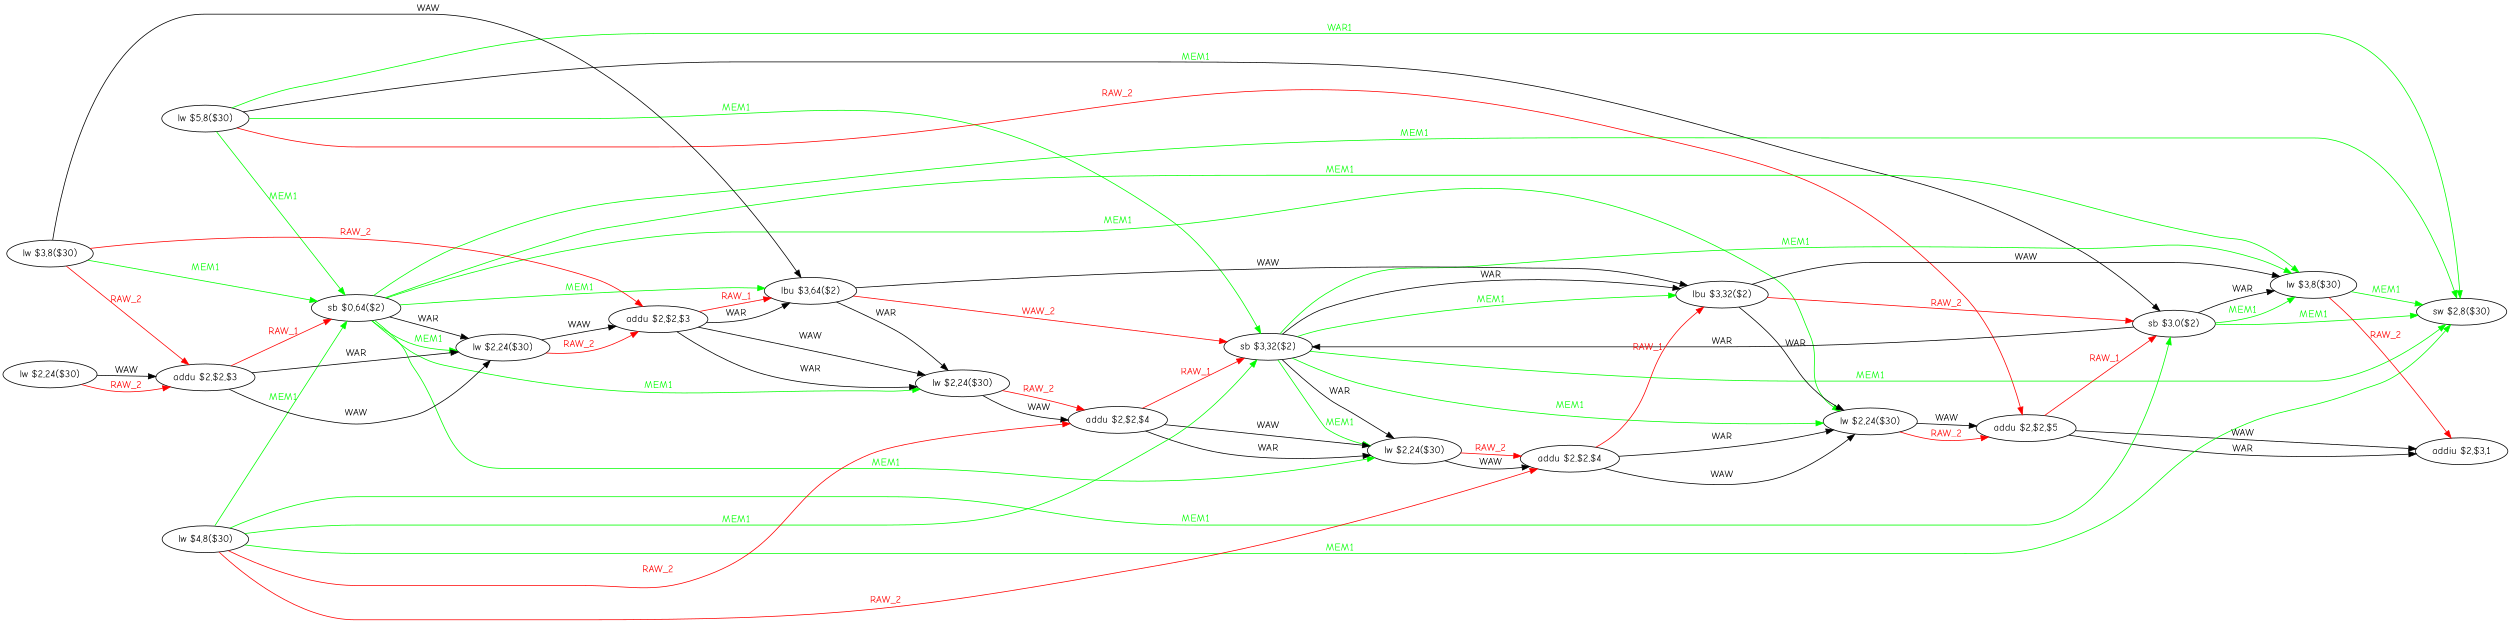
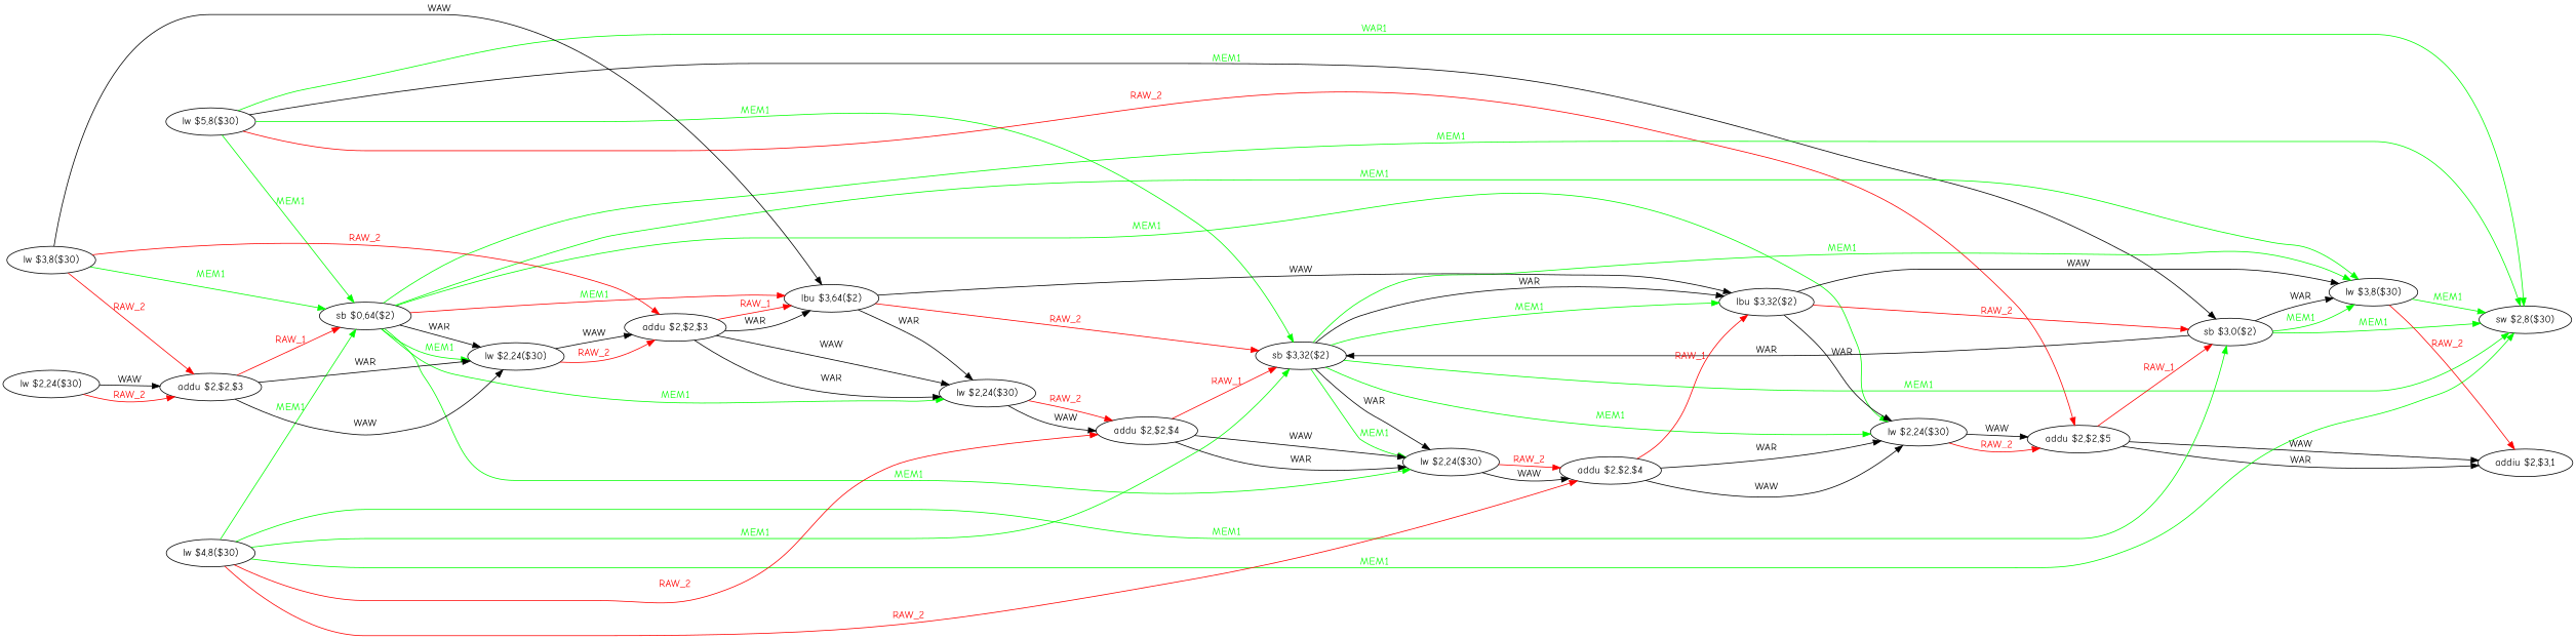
  digraph {
    fontname="Comic Neue"
    rankdir=LR
    node [fontname="Comic Neue" shape=ellipse]
    edge [fontname="Comic Neue"]
    n1 [label="lw $5,8($30)"]
    n2 [label="sb $0,64($2)"]
    n3 [label="sb $3,32($2)"]
    n4 [label="addu $2,$2,$5"]
    n5 [label="sb $3,0($2)"]
    n6 [label="sw $2,8($30)"]
    n7 [label="lw $2,24($30)"]
    n8 [label="lbu $3,64($2)"]
    n9 [label="lw $2,24($30)"]
    n10 [label="lw $2,24($30)"]
    n11 [label="lw $2,24($30)"]
    n12 [label="lw $3,8($30)"]
    n13 [label="lbu $3,32($2)"]
    n14 [label="addiu $2,$3,1"]
    n15 [label="addu $2,$2,$3"]
    n16 [label="addu $2,$2,$4"]
    n17 [label="addu $2,$2,$4"]
    n18 [label="lw $4,8($30)"]
    n19 [label="lw $3,8($30)"]
    n20 [label="addu $2,$2,$3"]
    n21 [label="lw $2,24($30)"]
    n1 -> n2 [color=green fontcolor=green label=MEM1]
    n1 -> n3 [color=green fontcolor=green label=MEM1]
    n1 -> n4 [color=red fontcolor=red label=RAW_2]
    n1 -> n5 [color=black fontcolor=green label=MEM1]
    n1 -> n6 [color=green fontcolor=green label=WAR1]
    n2 -> n6 [color=green fontcolor=green label=MEM1]
    n2 -> n7 [label=WAR]
    n2 -> n7 [color=green fontcolor=green label=MEM1]
-   n2 -> n8 [color=green fontcolor=green label=MEM1]
+   n2 -> n8 [color=red fontcolor=green label=MEM1]
    n2 -> n9 [color=green fontcolor=green label=MEM1]
    n2 -> n10 [color=green fontcolor=green label=MEM1]
    n2 -> n11 [color=green fontcolor=green label=MEM1]
    n2 -> n12 [color=green fontcolor=green label=MEM1]
    n3 -> n6 [color=green fontcolor=green label=MEM1]
    n3 -> n10 [label=WAR]
    n3 -> n10 [color=green fontcolor=green label=MEM1]
    n3 -> n11 [color=green fontcolor=green label=MEM1]
    n3 -> n12 [color=green fontcolor=green label=MEM1]
    n3 -> n13 [label=WAR]
    n3 -> n13 [color=green fontcolor=green label=MEM1]
    n4 -> n5 [color=red fontcolor=red label=RAW_1]
    n4 -> n14 [label=WAW]
    n4 -> n14 [label=WAR]
    n5 -> n3 [label=WAR]
    n5 -> n6 [color=green fontcolor=green label=MEM1]
    n5 -> n12 [label=WAR]
    n5 -> n12 [color=green fontcolor=green label=MEM1]
    n7 -> n15 [label=WAW]
    n7 -> n15 [color=red fontcolor=red label=RAW_2]
-   n8 -> n3 [color=red fontcolor=red label=WAW_2]
+   n8 -> n3 [color=red fontcolor=red label=RAW_2]
    n8 -> n9 [label=WAR]
    n8 -> n13 [label=WAW]
    n9 -> n16 [label=WAW]
    n9 -> n16 [color=red fontcolor=red label=RAW_2]
    n10 -> n17 [label=WAW]
    n10 -> n17 [color=red fontcolor=red label=RAW_2]
    n11 -> n4 [label=WAW]
    n11 -> n4 [color=red fontcolor=red label=RAW_2]
    n12 -> n6 [color=green fontcolor=green label=MEM1]
    n12 -> n14 [color=red fontcolor=red label=RAW_2]
    n13 -> n5 [color=red fontcolor=red label=RAW_2]
    n13 -> n11 [label=WAR]
    n13 -> n12 [label=WAW]
    n15 -> n8 [label=WAR]
    n15 -> n8 [color=red fontcolor=red label=RAW_1]
    n15 -> n9 [label=WAW]
    n15 -> n9 [label=WAR]
    n16 -> n3 [color=red fontcolor=red label=RAW_1]
    n16 -> n10 [label=WAW]
    n16 -> n10 [label=WAR]
    n17 -> n11 [label=WAW]
    n17 -> n11 [label=WAR]
    n17 -> n13 [color=red fontcolor=red label=RAW_1]
    n18 -> n2 [color=green fontcolor=green label=MEM1]
    n18 -> n3 [color=green fontcolor=green label=MEM1]
    n18 -> n5 [color=green fontcolor=green label=MEM1]
    n18 -> n6 [color=green fontcolor=green label=MEM1]
    n18 -> n16 [color=red fontcolor=red label=RAW_2]
    n18 -> n17 [color=red fontcolor=red label=RAW_2]
    n19 -> n2 [color=green fontcolor=green label=MEM1]
    n19 -> n8 [label=WAW]
    n19 -> n15 [color=red fontcolor=red label=RAW_2]
    n19 -> n20 [color=red fontcolor=red label=RAW_2]
    n20 -> n2 [color=red fontcolor=red label=RAW_1]
    n20 -> n7 [label=WAW]
    n20 -> n7 [label=WAR]
    n21 -> n20 [label=WAW]
    n21 -> n20 [color=red fontcolor=red label=RAW_2]
  }
